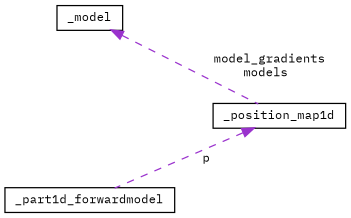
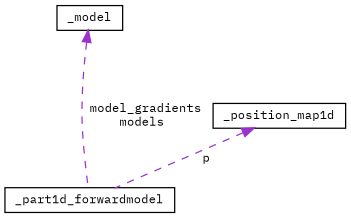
  digraph {
    fontname="IBM Plex Mono"
    node [color=black fillcolor=white fontname="IBM Plex Mono" fontsize=10 shape=record style=filled]
    edge [color=darkorchid3 dir=back fontname="IBM Plex Mono" fontsize=10 labelfontname="FreeSans.ttf" labelfontsize=10 style=dashed]
    n1 [height=0.2 label=_part1d_forwardmodel width=0.4]
    n2 [height=0.2 label=_model width=0.4]
    n3 [height=0.2 label=_position_map1d width=0.4]
-   n2 -> n3 [label=" model_gradients\nmodels"]
+   n2 -> n1 [label=" model_gradients\nmodels"]
    n3 -> n1 [label=" p"]
  }
